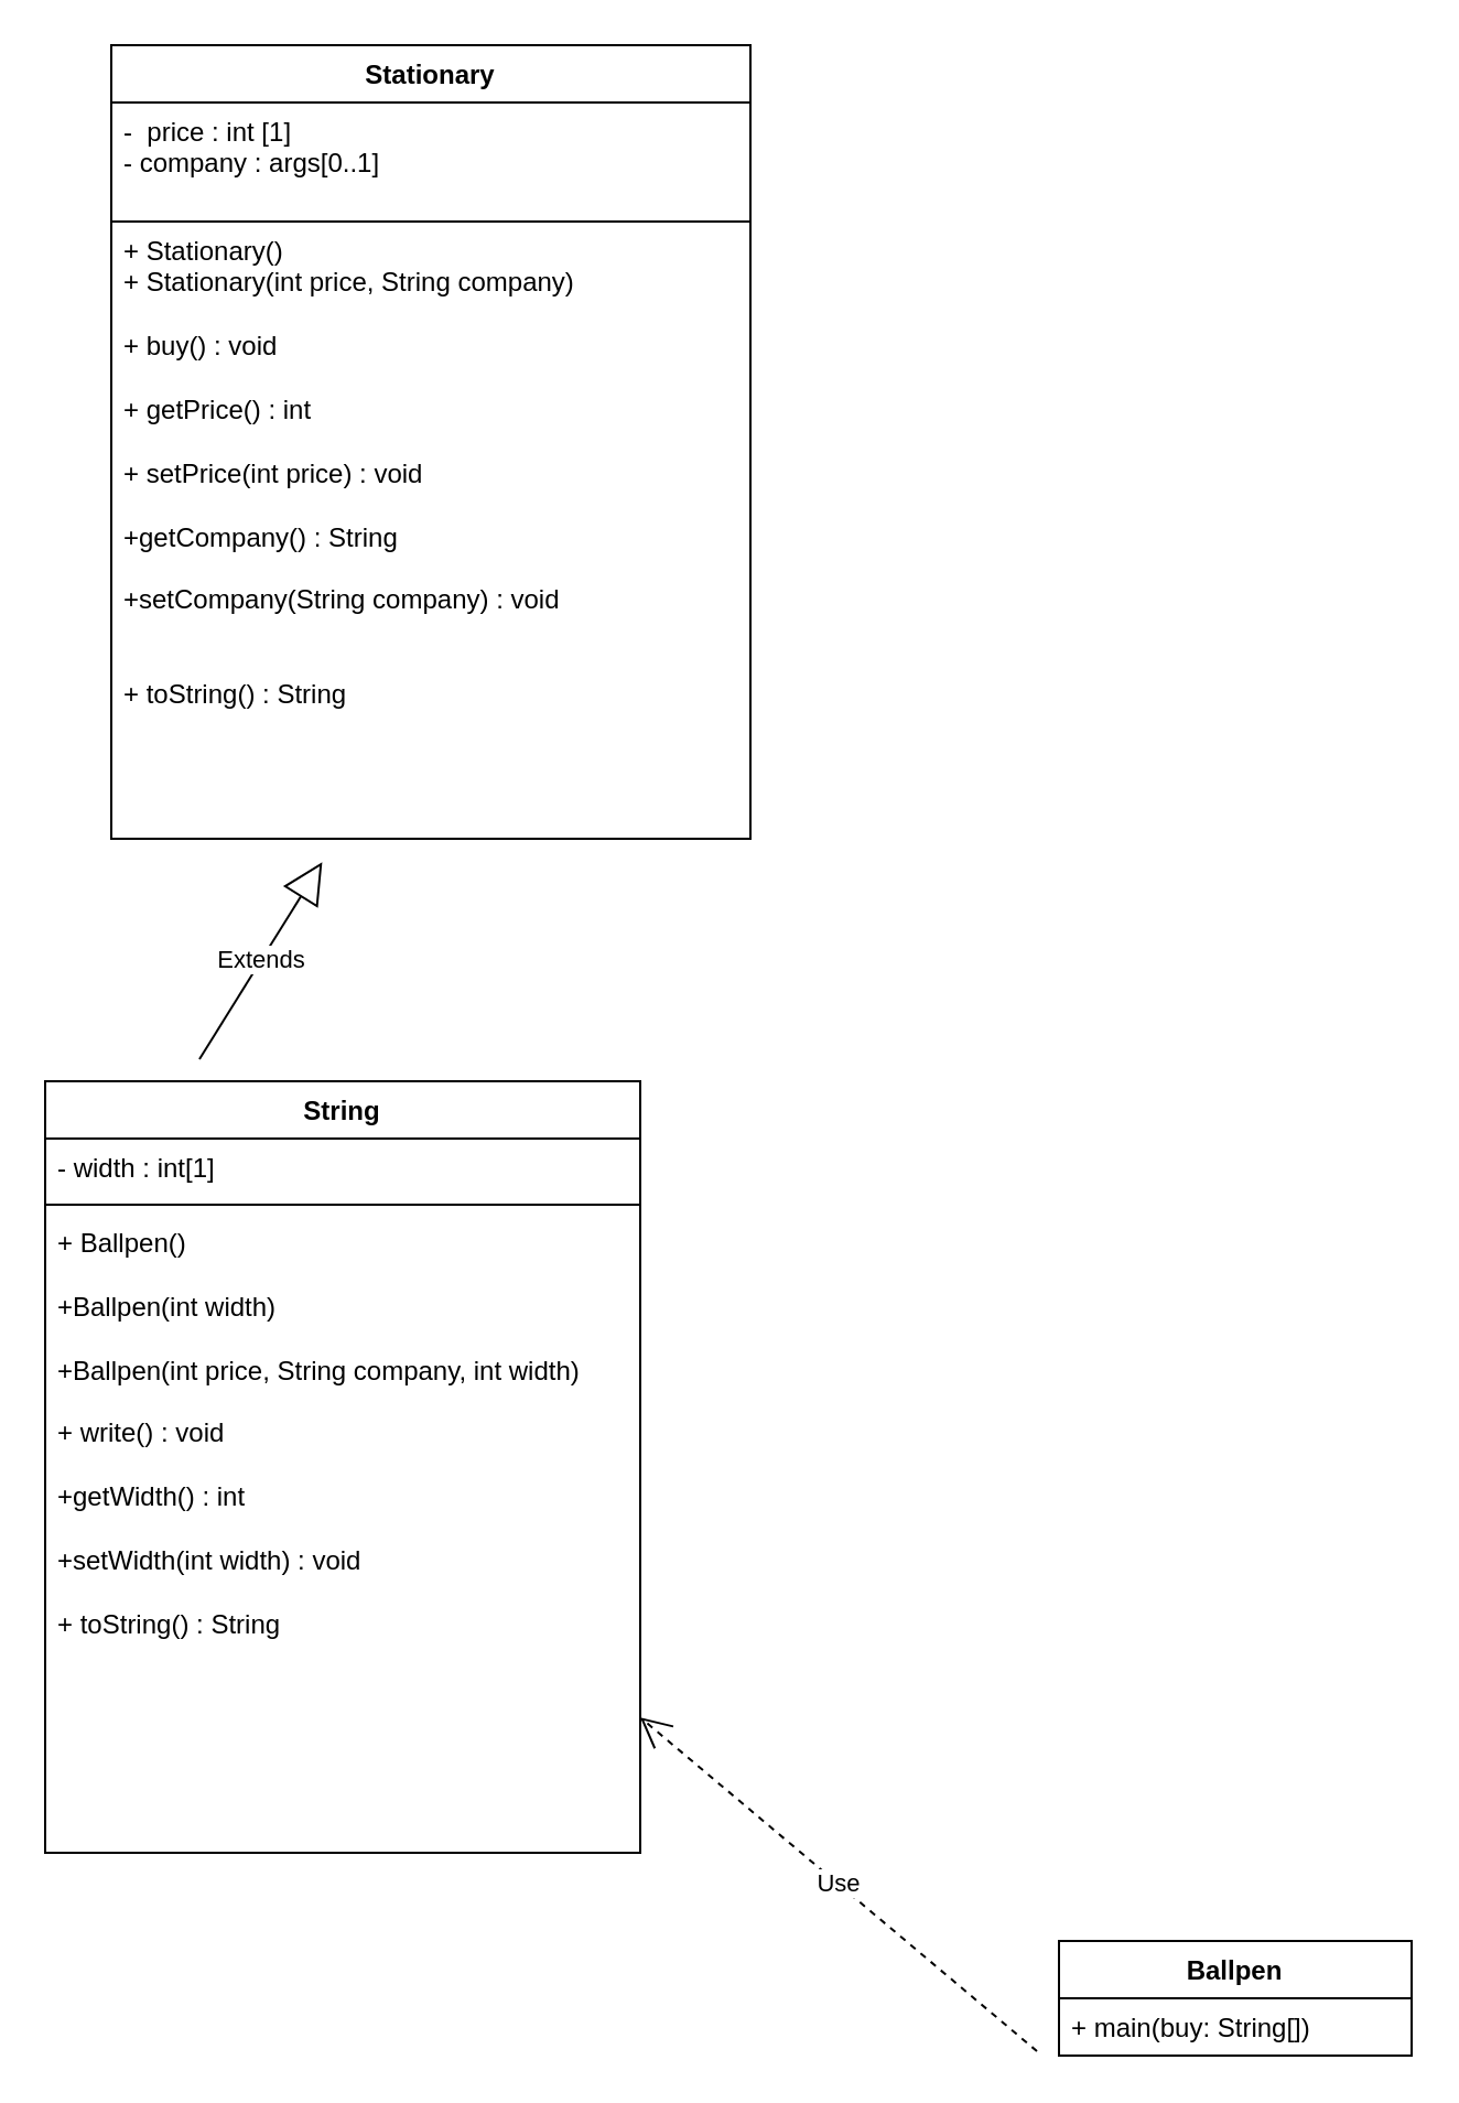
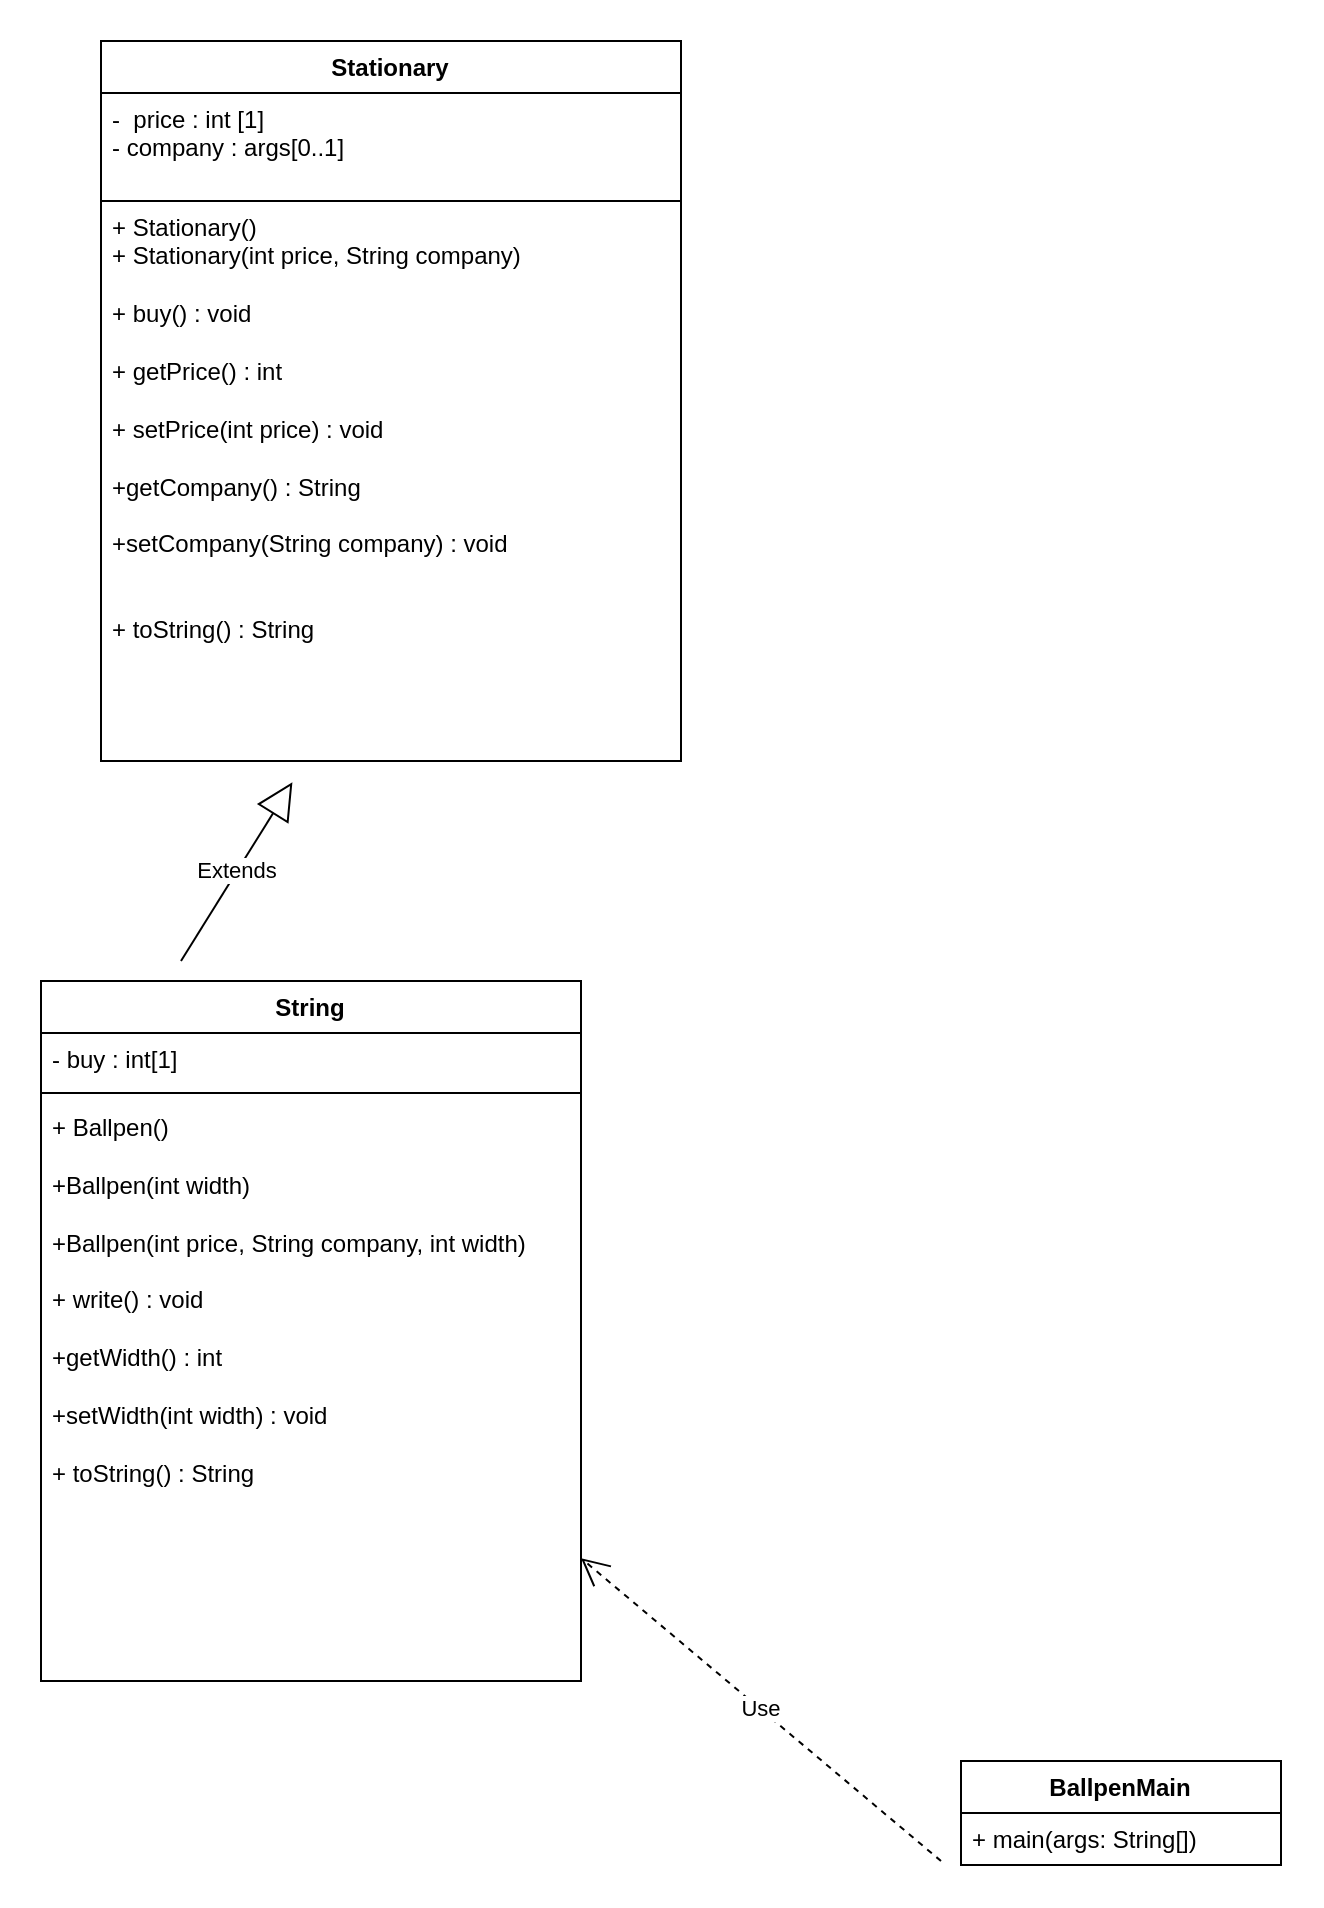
  <mxCell id="0" />
  <mxCell id="1" parent="0" />
  <mxCell id="2" value="Stationary" style="swimlane;fontStyle=1;align=center;verticalAlign=top;childLayout=stackLayout;horizontal=1;startSize=26;horizontalStack=0;resizeParent=1;resizeParentMax=0;resizeLast=0;collapsible=1;marginBottom=0;whiteSpace=wrap;html=1;strokeColor=default;" parent="1" vertex="1"><mxGeometry x="50" y="20" width="290" height="360" as="geometry" /></mxCell>
  <mxCell id="3" value="-&amp;nbsp; price : int [1]&amp;nbsp;&lt;div&gt;- company : args[0..1]&lt;br&gt;&lt;/div&gt;&lt;div&gt;&lt;br&gt;&lt;/div&gt;" style="text;strokeColor=default;fillColor=none;align=left;verticalAlign=top;spacingLeft=4;spacingRight=4;overflow=hidden;rotatable=0;points=[[0,0.5],[1,0.5]];portConstraint=eastwest;whiteSpace=wrap;html=1;" parent="2" vertex="1"><mxGeometry y="26" width="290" height="54" as="geometry" /></mxCell>
  <mxCell id="4" value="&lt;div&gt;+ Stationary()&lt;/div&gt;&lt;div&gt;+ Stationary(int price, String company)&lt;/div&gt;&lt;div&gt;&lt;br&gt;&lt;/div&gt;+ buy() : void&lt;div&gt;&amp;nbsp;&lt;/div&gt;&lt;div&gt;+ getPrice() : int&lt;/div&gt;&lt;div&gt;&lt;br&gt;&lt;/div&gt;&lt;div&gt;+ setPrice(int price) : void&lt;/div&gt;&lt;div&gt;&lt;br&gt;&lt;/div&gt;&lt;div&gt;+getCompany() : String&lt;/div&gt;&lt;div&gt;&lt;br&gt;&lt;/div&gt;&lt;div&gt;+setCompany(String company) : void&lt;/div&gt;&lt;div&gt;&lt;br&gt;&lt;div&gt;&lt;br&gt;&lt;div&gt;+ toString(&lt;span style=&quot;background-color: initial;&quot;&gt;) : String&lt;/span&gt;&lt;/div&gt;&lt;/div&gt;&lt;/div&gt;" style="text;strokeColor=default;fillColor=none;align=left;verticalAlign=top;spacingLeft=4;spacingRight=4;overflow=hidden;rotatable=0;points=[[0,0.5],[1,0.5]];portConstraint=eastwest;whiteSpace=wrap;html=1;" parent="2" vertex="1"><mxGeometry y="80" width="290" height="280" as="geometry" /></mxCell>
- <mxCell id="5" value="Ballpen" style="swimlane;fontStyle=1;align=center;verticalAlign=top;childLayout=stackLayout;horizontal=1;startSize=26;horizontalStack=0;resizeParent=1;resizeParentMax=0;resizeLast=0;collapsible=1;marginBottom=0;whiteSpace=wrap;html=1;" parent="1" vertex="1"><mxGeometry x="480" y="880" width="160" height="52" as="geometry" /></mxCell>
- <mxCell id="6" value="+ main(buy: String[])" style="text;strokeColor=none;fillColor=none;align=left;verticalAlign=top;spacingLeft=4;spacingRight=4;overflow=hidden;rotatable=0;points=[[0,0.5],[1,0.5]];portConstraint=eastwest;whiteSpace=wrap;html=1;" parent="5" vertex="1"><mxGeometry y="26" width="160" height="26" as="geometry" /></mxCell>
+ <mxCell id="5" value="BallpenMain" style="swimlane;fontStyle=1;align=center;verticalAlign=top;childLayout=stackLayout;horizontal=1;startSize=26;horizontalStack=0;resizeParent=1;resizeParentMax=0;resizeLast=0;collapsible=1;marginBottom=0;whiteSpace=wrap;html=1;" parent="1" vertex="1"><mxGeometry x="480" y="880" width="160" height="52" as="geometry" /></mxCell>
+ <mxCell id="6" value="+ main(args: String[])" style="text;strokeColor=none;fillColor=none;align=left;verticalAlign=top;spacingLeft=4;spacingRight=4;overflow=hidden;rotatable=0;points=[[0,0.5],[1,0.5]];portConstraint=eastwest;whiteSpace=wrap;html=1;" parent="5" vertex="1"><mxGeometry y="26" width="160" height="26" as="geometry" /></mxCell>
  <mxCell id="7" value="Use" style="endArrow=open;endSize=12;dashed=1;html=1;rounded=0;" parent="1" target="8" edge="1"><mxGeometry width="160" relative="1" as="geometry"><mxPoint x="470" y="930" as="sourcePoint" /><mxPoint x="240" y="820" as="targetPoint" /></mxGeometry></mxCell>
  <mxCell id="8" value="String" style="swimlane;fontStyle=1;align=center;verticalAlign=top;childLayout=stackLayout;horizontal=1;startSize=26;horizontalStack=0;resizeParent=1;resizeParentMax=0;resizeLast=0;collapsible=1;marginBottom=0;whiteSpace=wrap;html=1;" parent="1" vertex="1"><mxGeometry x="20" y="490" width="270" height="350" as="geometry" /></mxCell>
- <mxCell id="9" value="- width : int[1]" style="text;strokeColor=none;fillColor=none;align=left;verticalAlign=top;spacingLeft=4;spacingRight=4;overflow=hidden;rotatable=0;points=[[0,0.5],[1,0.5]];portConstraint=eastwest;whiteSpace=wrap;html=1;" parent="8" vertex="1"><mxGeometry y="26" width="270" height="26" as="geometry" /></mxCell>
+ <mxCell id="9" value="- buy : int[1]" style="text;strokeColor=none;fillColor=none;align=left;verticalAlign=top;spacingLeft=4;spacingRight=4;overflow=hidden;rotatable=0;points=[[0,0.5],[1,0.5]];portConstraint=eastwest;whiteSpace=wrap;html=1;" parent="8" vertex="1"><mxGeometry y="26" width="270" height="26" as="geometry" /></mxCell>
  <mxCell id="10" value="" style="line;strokeWidth=1;fillColor=none;align=left;verticalAlign=middle;spacingTop=-1;spacingLeft=3;spacingRight=3;rotatable=0;labelPosition=right;points=[];portConstraint=eastwest;strokeColor=inherit;" parent="8" vertex="1"><mxGeometry y="52" width="270" height="8" as="geometry" /></mxCell>
  <mxCell id="11" value="&lt;div&gt;+ Ballpen()&lt;/div&gt;&lt;div&gt;&lt;br&gt;&lt;/div&gt;&lt;div&gt;+Ballpen(int width)&lt;/div&gt;&lt;div&gt;&lt;br&gt;&lt;/div&gt;&lt;div&gt;+Ballpen(&lt;span style=&quot;background-color: initial;&quot;&gt;int price, String company, int width&lt;/span&gt;&lt;span style=&quot;background-color: initial;&quot;&gt;)&lt;/span&gt;&lt;/div&gt;&lt;div&gt;&lt;br&gt;&lt;/div&gt;+ write() : void&lt;div&gt;&lt;br&gt;&lt;/div&gt;&lt;div&gt;+getWidth() : int&lt;/div&gt;&lt;div&gt;&lt;br&gt;&lt;/div&gt;&lt;div&gt;+setWidth(int width) : void&lt;br&gt;&lt;div&gt;&lt;br&gt;&lt;div&gt;+ toString(&lt;span style=&quot;background-color: initial;&quot;&gt;) : String&lt;/span&gt;&lt;/div&gt;&lt;/div&gt;&lt;/div&gt;" style="text;strokeColor=none;fillColor=none;align=left;verticalAlign=top;spacingLeft=4;spacingRight=4;overflow=hidden;rotatable=0;points=[[0,0.5],[1,0.5]];portConstraint=eastwest;whiteSpace=wrap;html=1;" parent="8" vertex="1"><mxGeometry y="60" width="270" height="290" as="geometry" /></mxCell>
  <mxCell id="12" value="Extends" style="endArrow=block;endSize=16;endFill=0;html=1;rounded=0;entryX=0.33;entryY=1.038;entryDx=0;entryDy=0;entryPerimeter=0;" parent="1" target="4" edge="1"><mxGeometry width="160" relative="1" as="geometry"><mxPoint x="90" y="480" as="sourcePoint" /><mxPoint x="100" y="220" as="targetPoint" /></mxGeometry></mxCell>
